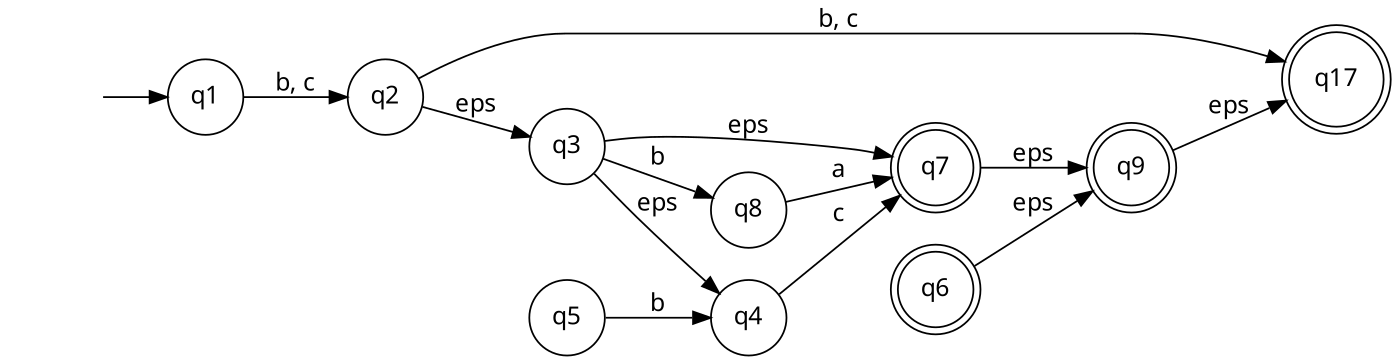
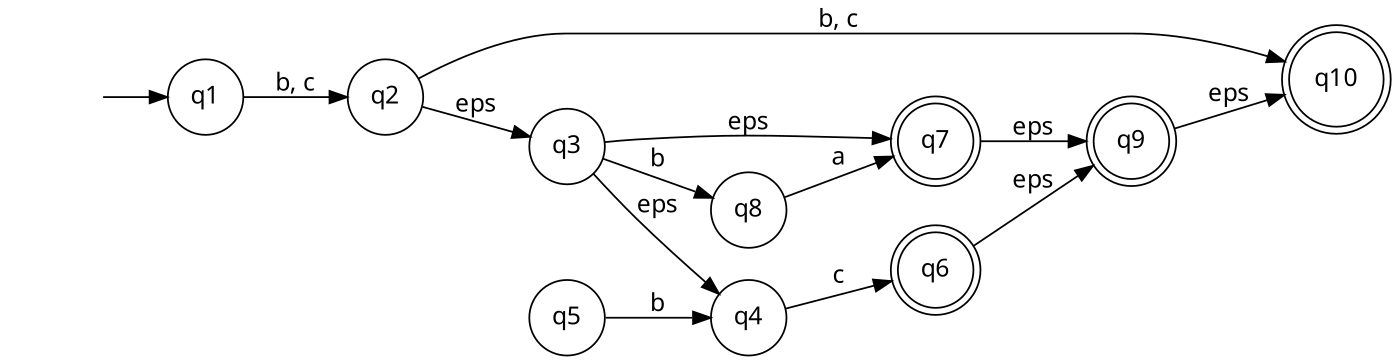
  digraph {
    fontname="Noto Sans"
    rankdir=LR
    node [fontname="Noto Sans" shape=circle]
    edge [fontname="Noto Sans"]
    "" [shape=none]
    q1
    q2
-   q10 [shape=doublecircle label=q17]
+   q10 [shape=doublecircle]
    q3
    q7 [shape=doublecircle]
    q8
    q4
    q6 [shape=doublecircle]
    q9 [shape=doublecircle]
    q5
    "" -> q1
    q1 -> q2 [label="b, c"]
    q2 -> q10 [label="b, c"]
    q2 -> q3 [label=eps]
    q3 -> q7 [label=eps]
    q3 -> q8 [label=b]
    q3 -> q4 [label=eps]
    q7 -> q9 [label=eps]
    q8 -> q7 [label=a]
-   q4 -> q7 [label=c]
+   q4 -> q6 [label=c]
    q6 -> q9 [label=eps]
    q9 -> q10 [label=eps]
    q5 -> q4 [label=b]
  }
